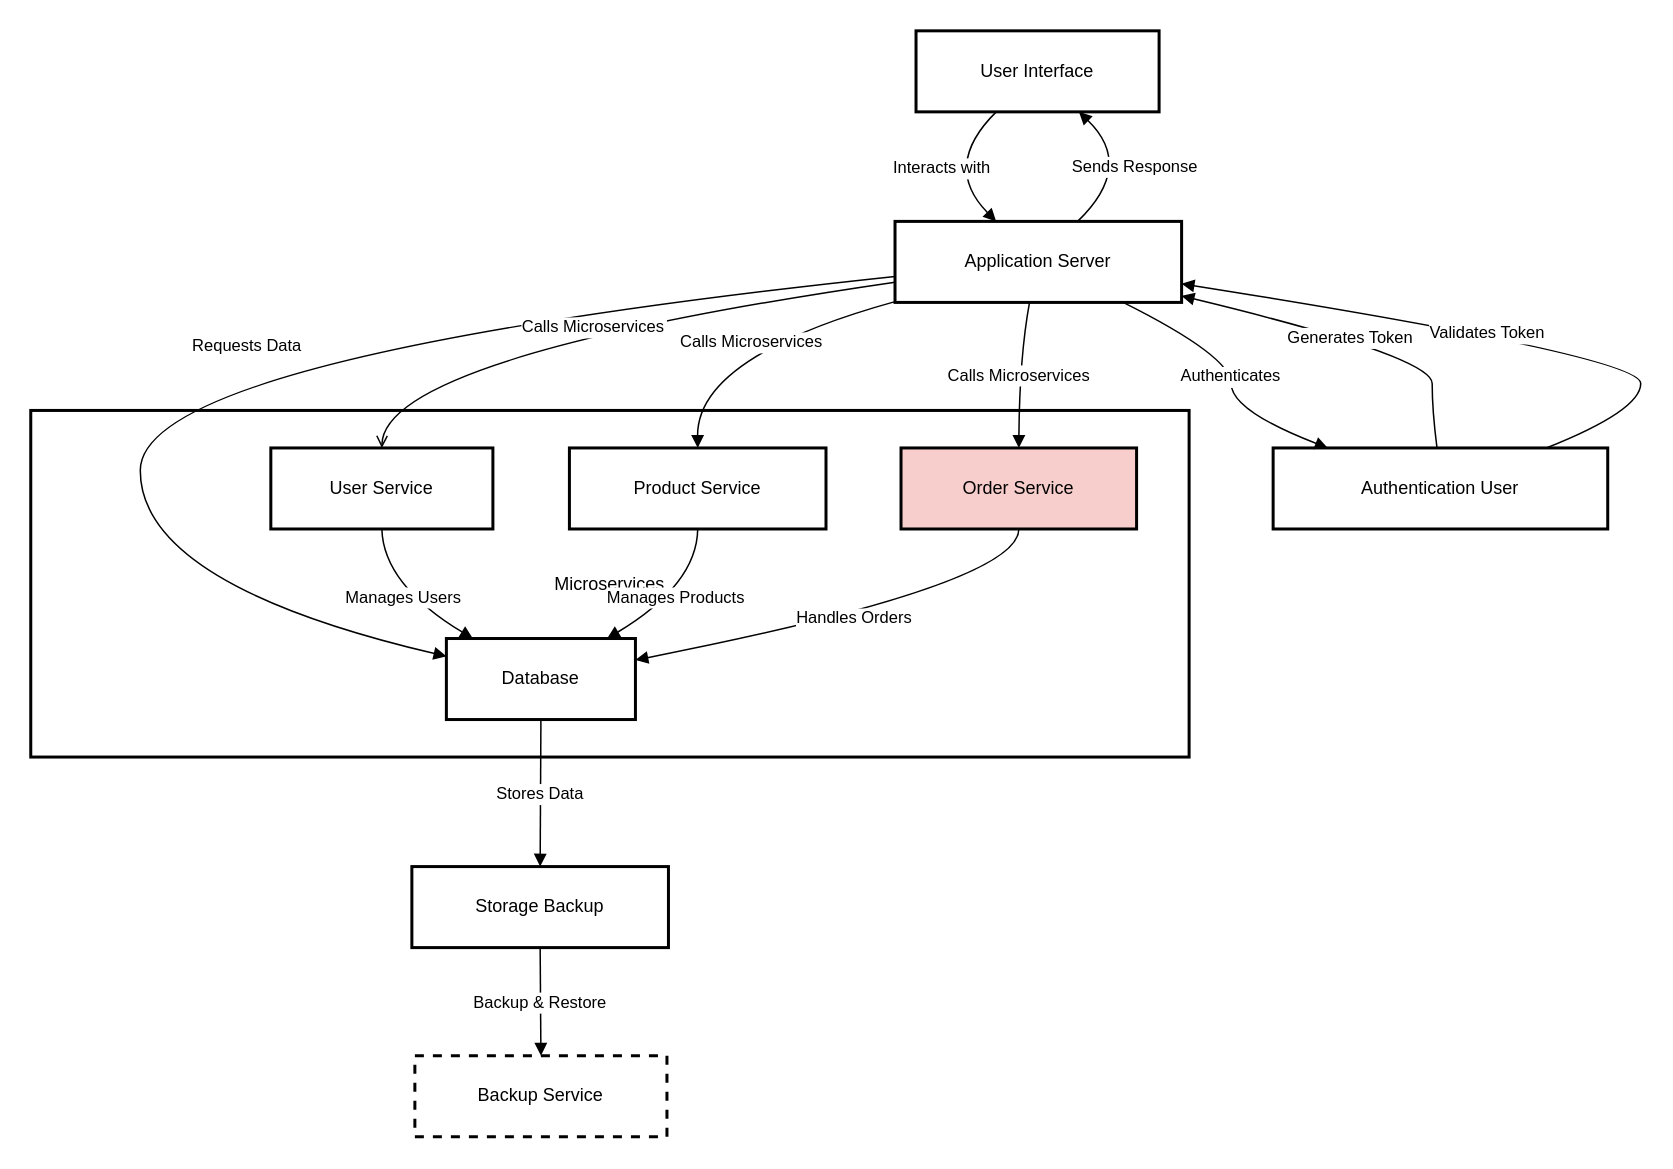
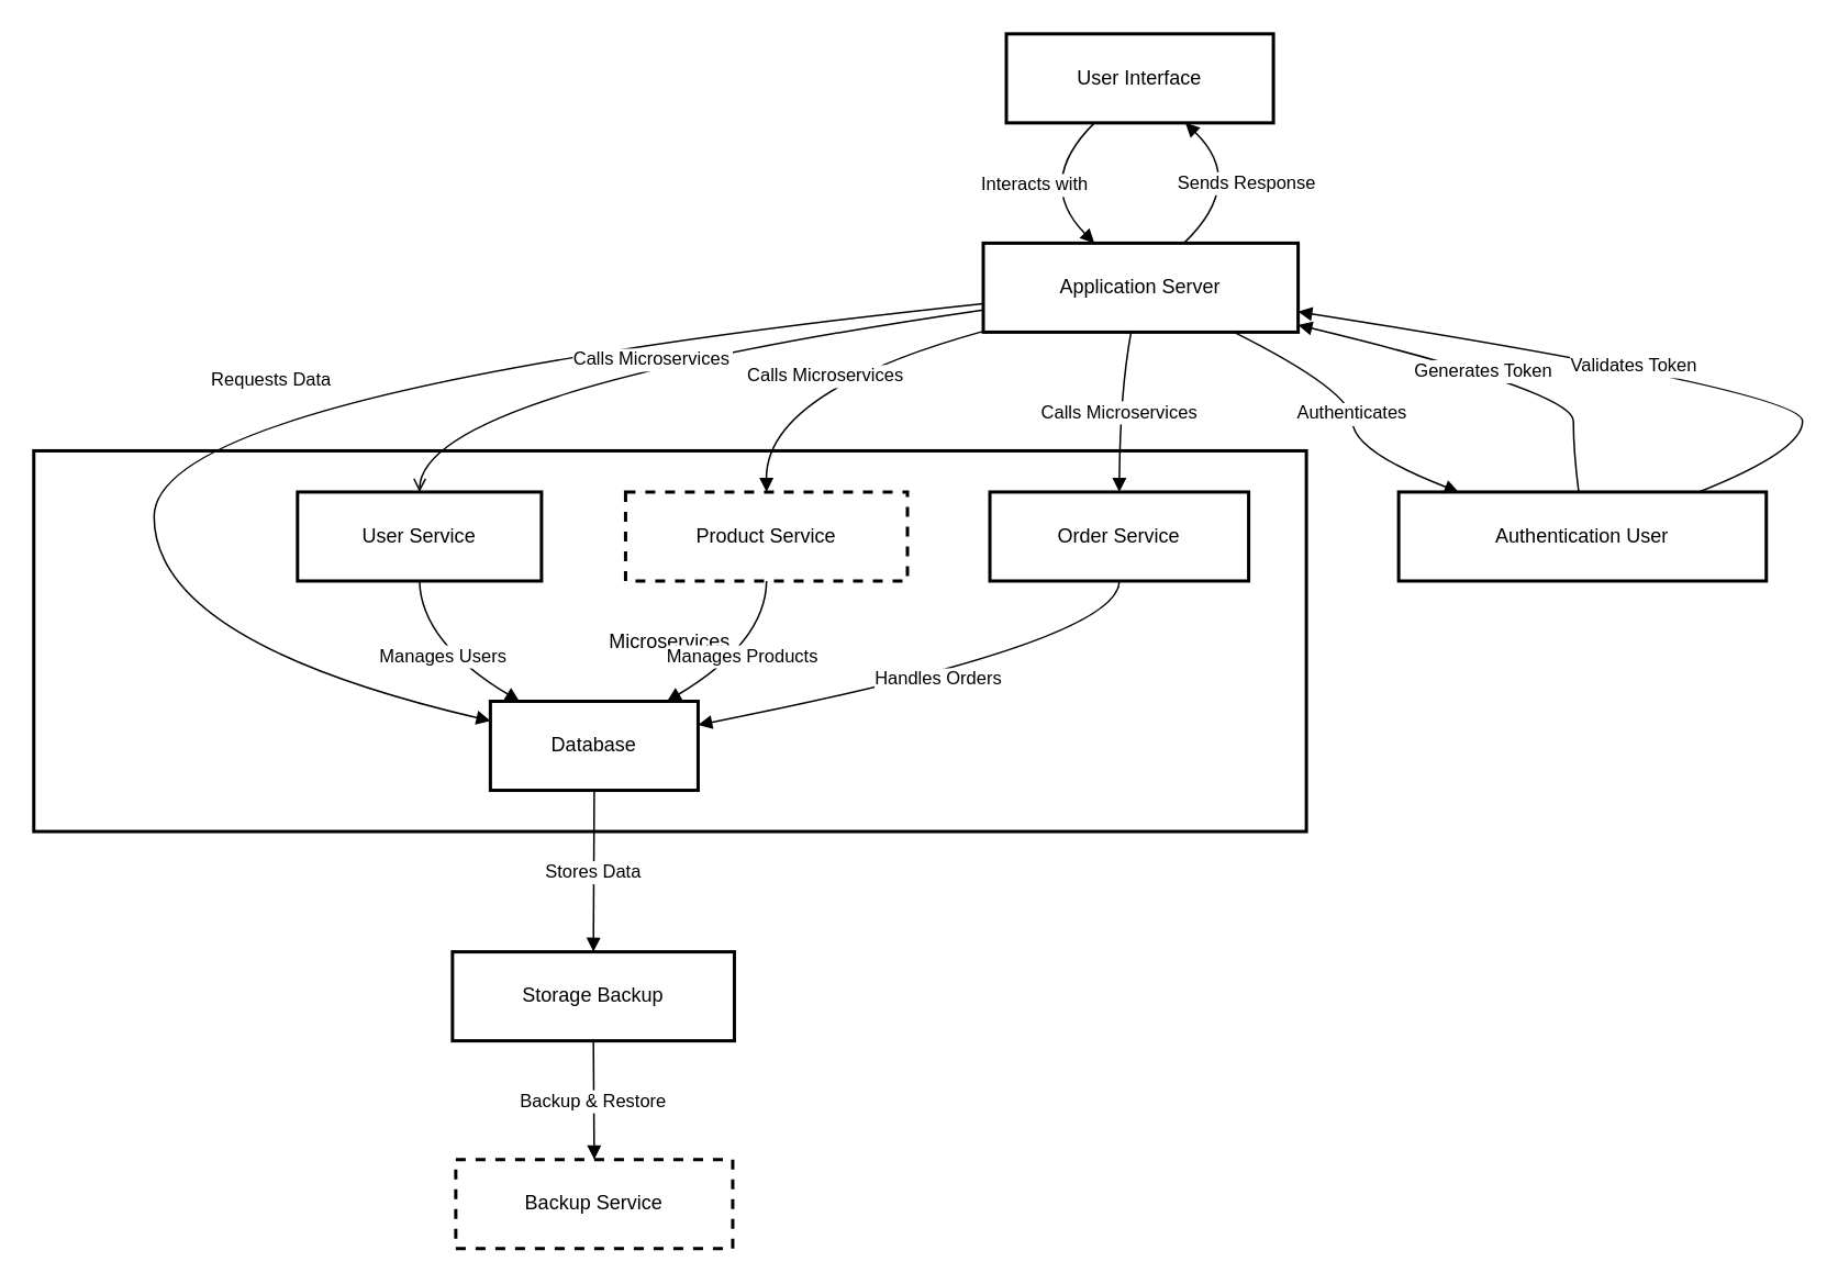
  <mxCell id="0" />
  <mxCell id="1" parent="0" />
  <mxCell id="2" value="Microservices" style="whiteSpace=wrap;strokeWidth=2;" vertex="1" parent="1"><mxGeometry x="20" y="273" width="772" height="231" as="geometry" /></mxCell>
  <mxCell id="3" value="User Interface" style="whiteSpace=wrap;strokeWidth=2;" vertex="1" parent="1"><mxGeometry x="610" y="20" width="162" height="54" as="geometry" /></mxCell>
  <mxCell id="4" value="Application Server" style="whiteSpace=wrap;strokeWidth=2;" vertex="1" parent="1"><mxGeometry x="596" y="147" width="191" height="54" as="geometry" /></mxCell>
  <mxCell id="5" value="Database" style="whiteSpace=wrap;strokeWidth=2;" vertex="1" parent="1"><mxGeometry x="297" y="425" width="126" height="54" as="geometry" /></mxCell>
  <mxCell id="6" value="Storage Backup" style="whiteSpace=wrap;strokeWidth=2;" vertex="1" parent="1"><mxGeometry x="274" y="577" width="171" height="54" as="geometry" /></mxCell>
  <mxCell id="7" value="Backup Service" style="whiteSpace=wrap;strokeWidth=2;dashed=1;" vertex="1" parent="1"><mxGeometry x="276" y="703" width="168" height="54" as="geometry" /></mxCell>
  <mxCell id="8" value="Authentication User" style="whiteSpace=wrap;strokeWidth=2;" vertex="1" parent="1"><mxGeometry x="848" y="298" width="223" height="54" as="geometry" /></mxCell>
  <mxCell id="9" value="User Service" style="whiteSpace=wrap;strokeWidth=2;" vertex="1" parent="1"><mxGeometry x="180" y="298" width="148" height="54" as="geometry" /></mxCell>
- <mxCell id="10" value="Product Service" style="whiteSpace=wrap;strokeWidth=2;" vertex="1" parent="1"><mxGeometry x="379" y="298" width="171" height="54" as="geometry" /></mxCell>
- <mxCell id="11" value="Order Service" style="whiteSpace=wrap;strokeWidth=2;fillColor=#f8cecc;" vertex="1" parent="1"><mxGeometry x="600" y="298" width="157" height="54" as="geometry" /></mxCell>
+ <mxCell id="10" value="Product Service" style="whiteSpace=wrap;strokeWidth=2;dashed=1;" vertex="1" parent="1"><mxGeometry x="379" y="298" width="171" height="54" as="geometry" /></mxCell>
+ <mxCell id="11" value="Order Service" style="whiteSpace=wrap;strokeWidth=2;" vertex="1" parent="1"><mxGeometry x="600" y="298" width="157" height="54" as="geometry" /></mxCell>
  <mxCell id="12" value="Interacts with" style="curved=1;startArrow=none;endArrow=block;exitX=0.33;exitY=1;entryX=0.35;entryY=-0.01;" edge="1" parent="1" source="3" target="4"><mxGeometry relative="1" as="geometry"><Array as="points"><mxPoint x="627" y="110" /></Array></mxGeometry></mxCell>
  <mxCell id="13" value="Requests Data" style="curved=1;startArrow=none;endArrow=block;exitX=0;exitY=0.68;entryX=0;entryY=0.22;" edge="1" parent="1" source="4" target="5"><mxGeometry relative="1" as="geometry"><Array as="points"><mxPoint x="93" y="237" /><mxPoint x="93" y="389" /></Array></mxGeometry></mxCell>
  <mxCell id="14" value="Sends Response" style="curved=1;startArrow=none;endArrow=block;exitX=0.64;exitY=-0.01;entryX=0.67;entryY=1;" edge="1" parent="1" source="4" target="3"><mxGeometry relative="1" as="geometry"><Array as="points"><mxPoint x="756" y="110" /></Array></mxGeometry></mxCell>
  <mxCell id="15" value="Stores Data" style="curved=1;startArrow=none;endArrow=block;exitX=0.5;exitY=1;entryX=0.5;entryY=-0.01;" edge="1" parent="1" source="5" target="6"><mxGeometry relative="1" as="geometry"><Array as="points" /></mxGeometry></mxCell>
  <mxCell id="16" value="Backup &amp; Restore" style="curved=1;startArrow=none;endArrow=block;exitX=0.5;exitY=0.99;entryX=0.5;entryY=0.01;" edge="1" parent="1" source="6" target="7"><mxGeometry relative="1" as="geometry"><Array as="points" /></mxGeometry></mxCell>
  <mxCell id="17" value="Authenticates" style="curved=1;startArrow=none;endArrow=block;exitX=0.79;exitY=0.99;entryX=0.17;entryY=0.01;" edge="1" parent="1" source="4" target="8"><mxGeometry relative="1" as="geometry"><Array as="points"><mxPoint x="820" y="237" /><mxPoint x="820" y="273" /></Array></mxGeometry></mxCell>
  <mxCell id="18" value="Generates Token" style="curved=1;startArrow=none;endArrow=block;exitX=0.49;exitY=0.01;entryX=1;entryY=0.92;" edge="1" parent="1" source="8" target="4"><mxGeometry relative="1" as="geometry"><Array as="points"><mxPoint x="954" y="273" /><mxPoint x="954" y="237" /></Array></mxGeometry></mxCell>
  <mxCell id="19" value="Validates Token" style="curved=1;startArrow=none;endArrow=block;exitX=0.81;exitY=0.01;entryX=1;entryY=0.77;" edge="1" parent="1" source="8" target="4"><mxGeometry relative="1" as="geometry"><Array as="points"><mxPoint x="1093" y="273" /><mxPoint x="1093" y="237" /></Array></mxGeometry></mxCell>
  <mxCell id="20" value="Manages Users" style="curved=1;startArrow=none;endArrow=block;exitX=0.5;exitY=1.01;entryX=0.14;entryY=0;" edge="1" parent="1" source="9" target="5"><mxGeometry relative="1" as="geometry"><Array as="points"><mxPoint x="255" y="389" /></Array></mxGeometry></mxCell>
  <mxCell id="21" value="Manages Products" style="curved=1;startArrow=none;endArrow=block;exitX=0.5;exitY=1.01;entryX=0.85;entryY=0;" edge="1" parent="1" source="10" target="5"><mxGeometry relative="1" as="geometry"><Array as="points"><mxPoint x="464" y="389" /></Array></mxGeometry></mxCell>
  <mxCell id="22" value="Handles Orders" style="curved=1;startArrow=none;endArrow=block;exitX=0.5;exitY=1.01;entryX=0.99;entryY=0.27;" edge="1" parent="1" source="11" target="5"><mxGeometry relative="1" as="geometry"><Array as="points"><mxPoint x="679" y="389" /></Array></mxGeometry></mxCell>
  <mxCell id="23" value="Calls Microservices" style="curved=1;startArrow=none;endArrow=open;exitX=0;exitY=0.75;entryX=0.5;entryY=0.01;" edge="1" parent="1" source="4" target="9"><mxGeometry relative="1" as="geometry"><Array as="points"><mxPoint x="255" y="237" /></Array></mxGeometry></mxCell>
  <mxCell id="24" value="Calls Microservices" style="curved=1;startArrow=none;endArrow=block;exitX=0;exitY=0.99;entryX=0.5;entryY=0.01;" edge="1" parent="1" source="4" target="10"><mxGeometry relative="1" as="geometry"><Array as="points"><mxPoint x="464" y="237" /></Array></mxGeometry></mxCell>
  <mxCell id="25" value="Calls Microservices" style="curved=1;startArrow=none;endArrow=block;exitX=0.47;exitY=0.99;entryX=0.5;entryY=0.01;" edge="1" parent="1" source="4" target="11"><mxGeometry relative="1" as="geometry"><Array as="points"><mxPoint x="679" y="237" /></Array></mxGeometry></mxCell>
